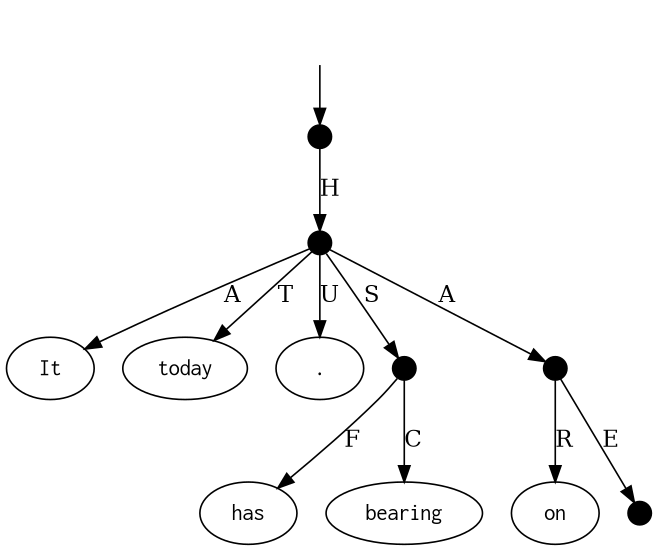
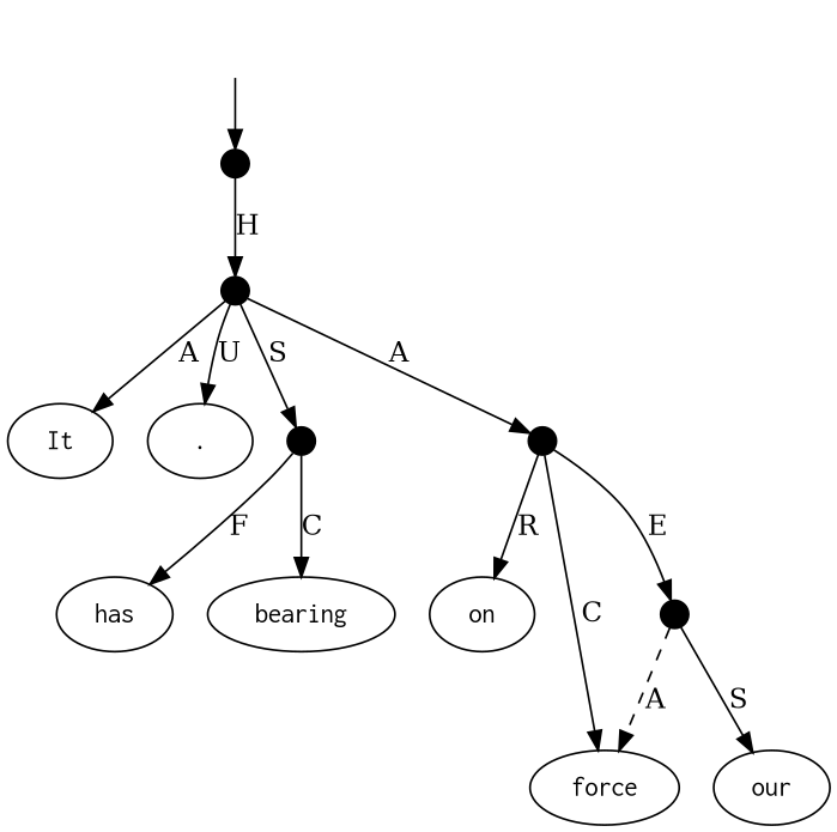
  digraph {
    top [style=invis]
    10 [shape=point width=0.2]
    11 [shape=point width=0.2]
    n4 [label=<<table align="center" border="0" cellspacing="0"><tr><td colspan="2"><font face="Courier">It</font></td></tr></table>>]
-   n5 [label=<<table align="center" border="0" cellspacing="0"><tr><td colspan="2"><font face="Courier">today</font></td></tr></table>>]
    n6 [label=<<table align="center" border="0" cellspacing="0"><tr><td colspan="2"><font face="Courier">.</font></td></tr></table>>]
    12 [shape=point width=0.2]
    13 [shape=point width=0.2]
    n9 [label=<<table align="center" border="0" cellspacing="0"><tr><td colspan="2"><font face="Courier">has</font></td></tr></table>>]
    n10 [label=<<table align="center" border="0" cellspacing="0"><tr><td colspan="2"><font face="Courier">bearing</font></td></tr></table>>]
    n11 [label=<<table align="center" border="0" cellspacing="0"><tr><td colspan="2"><font face="Courier">on</font></td></tr></table>>]
+   n12 [label=<<table align="center" border="0" cellspacing="0"><tr><td colspan="2"><font face="Courier">our</font></td></tr></table>>]
+   n13 [label=<<table align="center" border="0" cellspacing="0"><tr><td colspan="2"><font face="Courier">force</font></td></tr></table>>]
    14 [shape=point width=0.2]
    top -> 10
    10 -> 11 [label=H]
    11 -> n4 [label=A]
-   11 -> n5 [label=T]
    11 -> n6 [label=U]
    11 -> 12 [label=S]
    11 -> 13 [label=A]
    12 -> n9 [label=F]
    12 -> n10 [label=C]
    13 -> n11 [label=R]
+   13 -> n13 [label=C]
    13 -> 14 [label=E]
+   14 -> n12 [label=S]
+   14 -> n13 [label=A style=dashed]
  }
